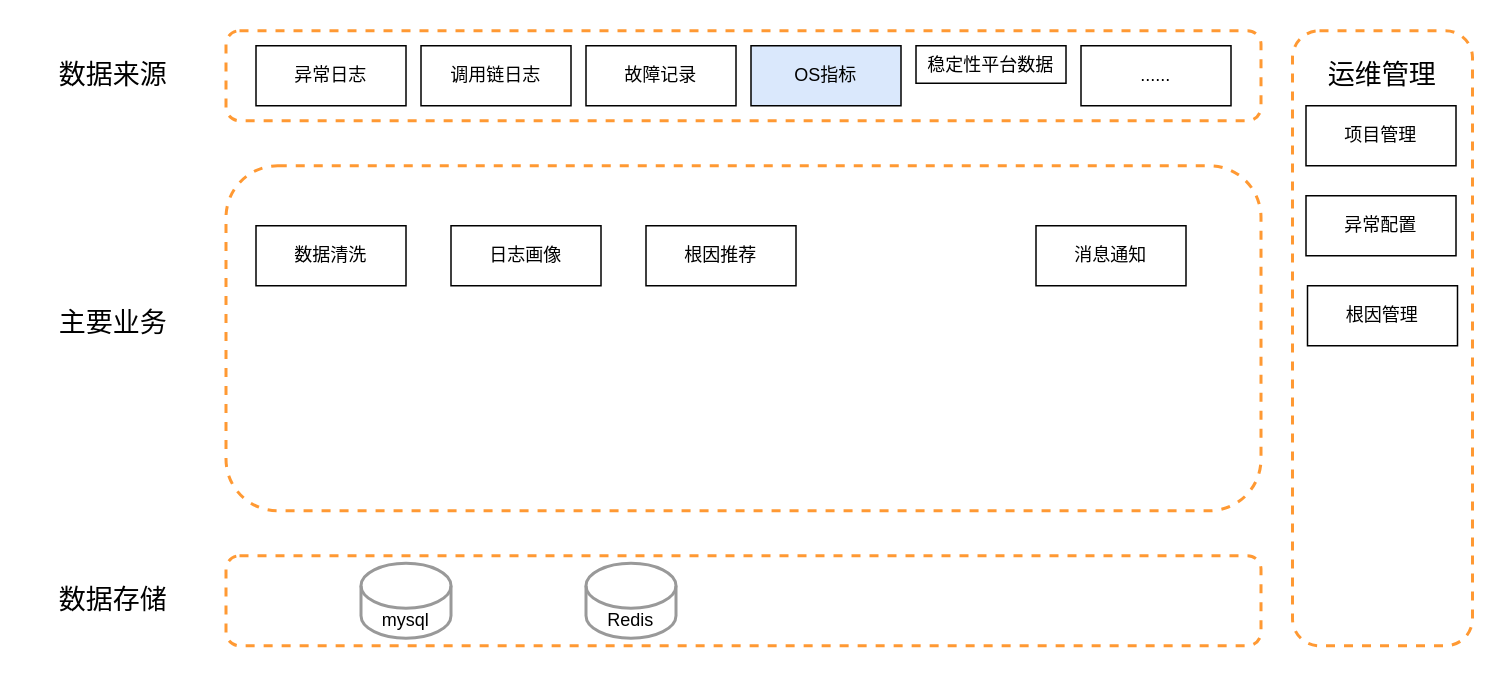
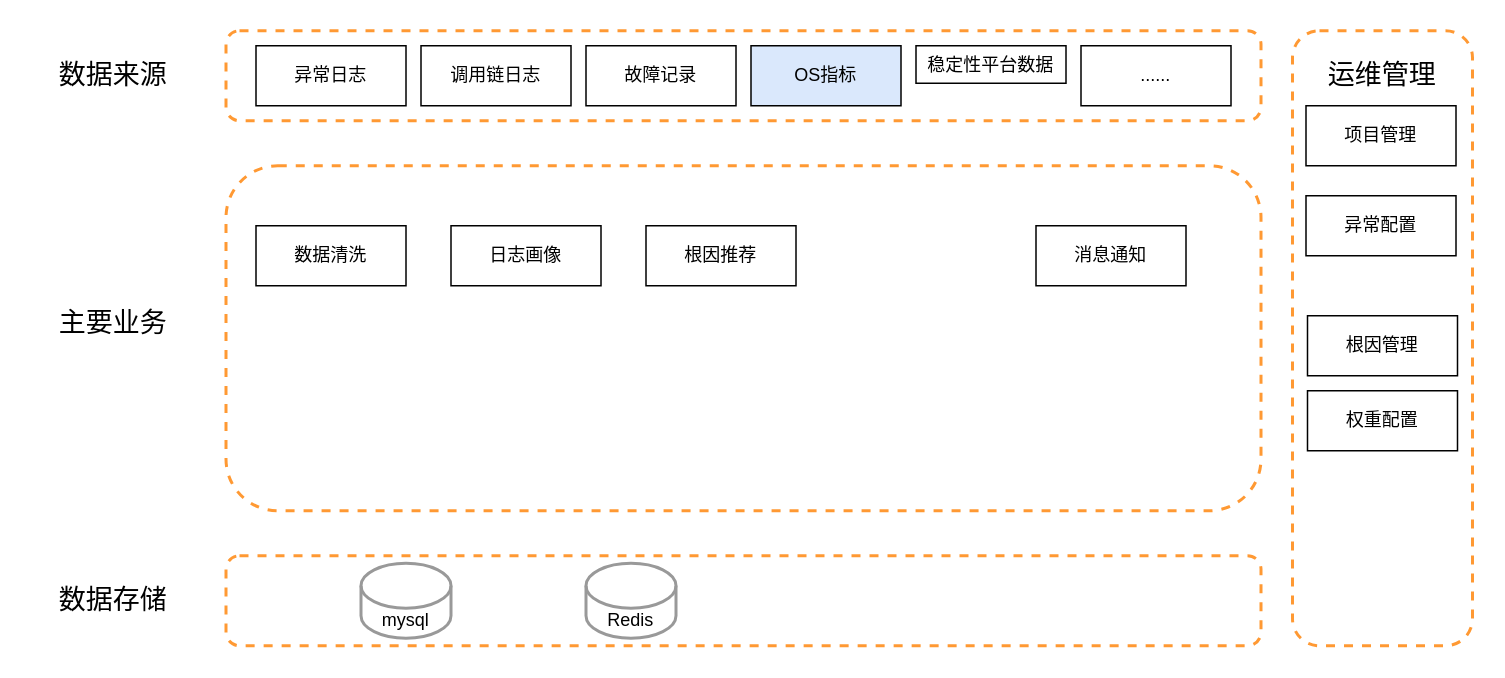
  <mxCell id="0" />
  <mxCell id="1" parent="0" />
  <mxCell id="2" value="" style="rounded=1;whiteSpace=wrap;html=1;dashed=1;fillColor=none;strokeWidth=2;strokeColor=#FF9933;" vertex="1" parent="1"><mxGeometry x="150" y="20" width="690" height="60" as="geometry" /></mxCell>
  <mxCell id="3" value="异常日志" style="rounded=0;whiteSpace=wrap;html=1;" vertex="1" parent="1"><mxGeometry x="170" y="30" width="100" height="40" as="geometry" /></mxCell>
  <mxCell id="4" value="数据来源" style="text;html=1;strokeColor=none;fillColor=none;align=center;verticalAlign=middle;whiteSpace=wrap;rounded=0;fontSize=18;" vertex="1" parent="1"><mxGeometry x="20" y="35" width="110" height="30" as="geometry" /></mxCell>
  <mxCell id="5" value="稳定性平台数据" style="rounded=0;whiteSpace=wrap;html=1;" vertex="1" parent="1"><mxGeometry x="610" y="30" width="100" height="25" as="geometry" /></mxCell>
  <mxCell id="6" value="" style="rounded=1;whiteSpace=wrap;html=1;dashed=1;fillColor=none;strokeWidth=2;strokeColor=#FF9933;" vertex="1" parent="1"><mxGeometry x="150" y="110" width="690" height="230" as="geometry" /></mxCell>
  <mxCell id="7" value="OS指标" style="rounded=0;whiteSpace=wrap;html=1;fillColor=#dae8fc;" vertex="1" parent="1"><mxGeometry x="500" y="30" width="100" height="40" as="geometry" /></mxCell>
  <mxCell id="8" value="日志画像" style="rounded=0;whiteSpace=wrap;html=1;" vertex="1" parent="1"><mxGeometry x="300" y="150" width="100" height="40" as="geometry" /></mxCell>
  <mxCell id="9" value="" style="rounded=1;whiteSpace=wrap;html=1;fillColor=none;dashed=1;strokeWidth=2;strokeColor=#FF9933;" vertex="1" parent="1"><mxGeometry x="150" y="370" width="690" height="60" as="geometry" /></mxCell>
  <mxCell id="10" value="主要业务" style="text;html=1;strokeColor=none;fillColor=none;align=center;verticalAlign=middle;whiteSpace=wrap;rounded=0;fontSize=18;" vertex="1" parent="1"><mxGeometry x="20" y="200" width="110" height="30" as="geometry" /></mxCell>
  <mxCell id="11" value="数据存储" style="text;html=1;strokeColor=none;fillColor=none;align=center;verticalAlign=middle;whiteSpace=wrap;rounded=0;fontSize=18;" vertex="1" parent="1"><mxGeometry x="20" y="385" width="110" height="30" as="geometry" /></mxCell>
  <mxCell id="12" value="" style="rounded=1;whiteSpace=wrap;html=1;dashed=1;strokeWidth=2;strokeColor=#FF9933;fillColor=none;" vertex="1" parent="1"><mxGeometry x="861" y="20" width="120" height="410" as="geometry" /></mxCell>
  <mxCell id="13" value="运维管理" style="text;html=1;strokeColor=none;fillColor=none;align=center;verticalAlign=middle;whiteSpace=wrap;rounded=0;fontSize=18;" vertex="1" parent="1"><mxGeometry x="866" y="35" width="110" height="30" as="geometry" /></mxCell>
  <mxCell id="14" value="调用链日志" style="rounded=0;whiteSpace=wrap;html=1;" vertex="1" parent="1"><mxGeometry x="280" y="30" width="100" height="40" as="geometry" /></mxCell>
  <mxCell id="15" value="故障记录" style="rounded=0;whiteSpace=wrap;html=1;" vertex="1" parent="1"><mxGeometry x="390" y="30" width="100" height="40" as="geometry" /></mxCell>
  <mxCell id="16" value="......" style="rounded=0;whiteSpace=wrap;html=1;" vertex="1" parent="1"><mxGeometry x="720" y="30" width="100" height="40" as="geometry" /></mxCell>
  <mxCell id="17" value="根因推荐" style="rounded=0;whiteSpace=wrap;html=1;" vertex="1" parent="1"><mxGeometry x="430" y="150" width="100" height="40" as="geometry" /></mxCell>
  <mxCell id="18" value="数据清洗" style="rounded=0;whiteSpace=wrap;html=1;" vertex="1" parent="1"><mxGeometry x="170" y="150" width="100" height="40" as="geometry" /></mxCell>
  <mxCell id="19" value="异常配置" style="rounded=0;whiteSpace=wrap;html=1;" vertex="1" parent="1"><mxGeometry x="870" y="130" width="100" height="40" as="geometry" /></mxCell>
  <mxCell id="20" value="项目管理" style="rounded=0;whiteSpace=wrap;html=1;" vertex="1" parent="1"><mxGeometry x="870" y="70" width="100" height="40" as="geometry" /></mxCell>
- <mxCell id="21" value="根因管理" style="rounded=0;whiteSpace=wrap;html=1;" vertex="1" parent="1"><mxGeometry x="871" y="190" width="100" height="40" as="geometry" /></mxCell>
+ <mxCell id="21" value="根因管理" style="rounded=0;whiteSpace=wrap;html=1;" vertex="1" parent="1"><mxGeometry x="871" y="210" width="100" height="40" as="geometry" /></mxCell>
  <mxCell id="22" value="mysql" style="shape=cylinder3;whiteSpace=wrap;html=1;boundedLbl=1;backgroundOutline=1;size=15;strokeColor=#999999;strokeWidth=2;fillColor=none;" vertex="1" parent="1"><mxGeometry x="240" y="375" width="60" height="50" as="geometry" /></mxCell>
  <mxCell id="23" value="Redis" style="shape=cylinder3;whiteSpace=wrap;html=1;boundedLbl=1;backgroundOutline=1;size=15;strokeColor=#999999;strokeWidth=2;fillColor=none;" vertex="1" parent="1"><mxGeometry x="390" y="375" width="60" height="50" as="geometry" /></mxCell>
  <mxCell id="24" value="消息通知" style="rounded=0;whiteSpace=wrap;html=1;" vertex="1" parent="1"><mxGeometry x="690" y="150" width="100" height="40" as="geometry" /></mxCell>
+ <mxCell id="25" value="权重配置" style="rounded=0;whiteSpace=wrap;html=1;" vertex="1" parent="1"><mxGeometry x="871" y="260" width="100" height="40" as="geometry" /></mxCell>
